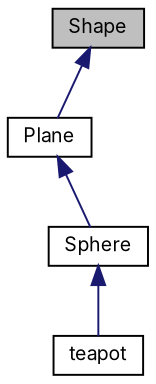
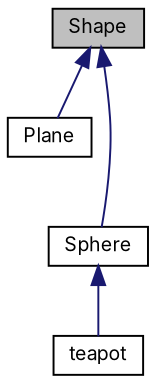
  digraph {
    fontname=Inter
    node [color=black fillcolor=white fontname=Inter fontsize=10 shape=record style=filled]
    edge [color=midnightblue dir=back fontname=Inter fontsize=10 labelfontname=Helvetica labelfontsize=10 style=solid]
    n1 [fillcolor=grey75 fontcolor=black height=0.2 label=Shape width=0.4]
    n2 [height=0.2 label=Plane width=0.4]
    n3 [height=0.2 label=Sphere width=0.4]
    n4 [height=0.2 label=teapot width=0.4]
    n1 -> n2
-   n2 -> n3
+   n1 -> n3
    n3 -> n4
  }
